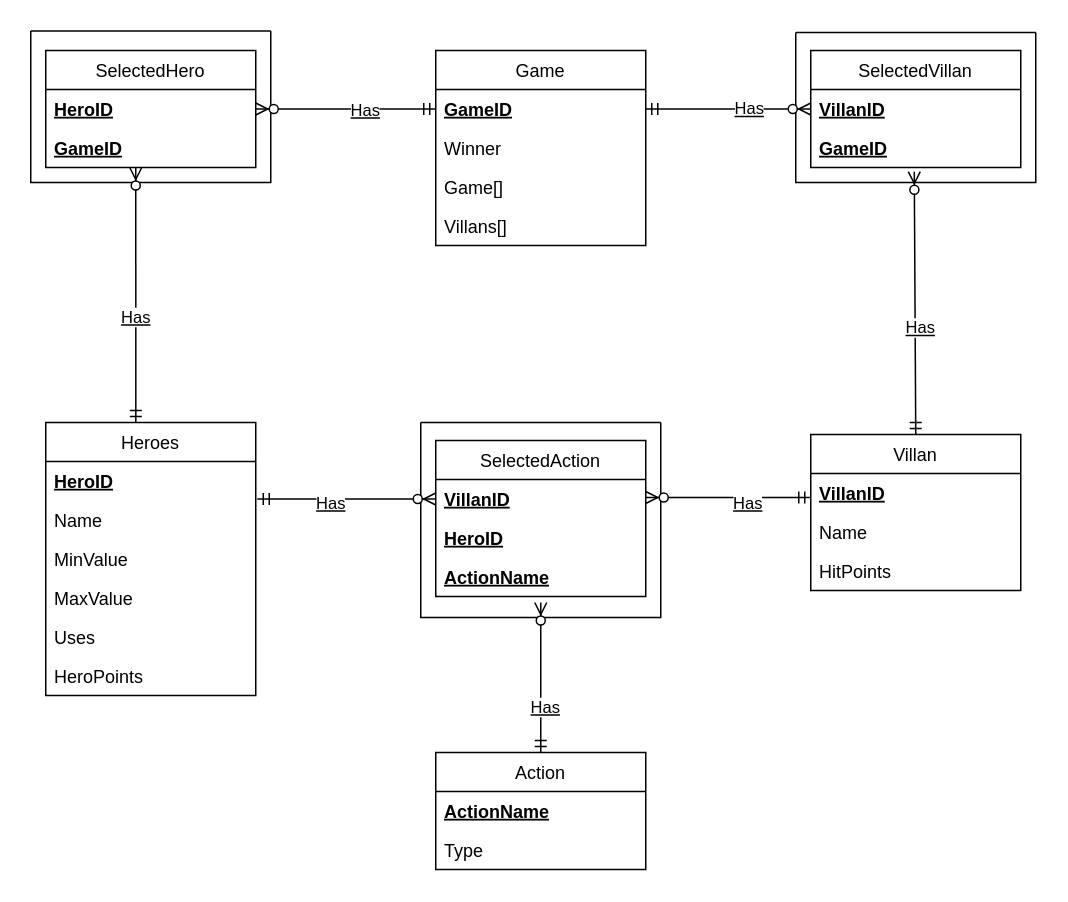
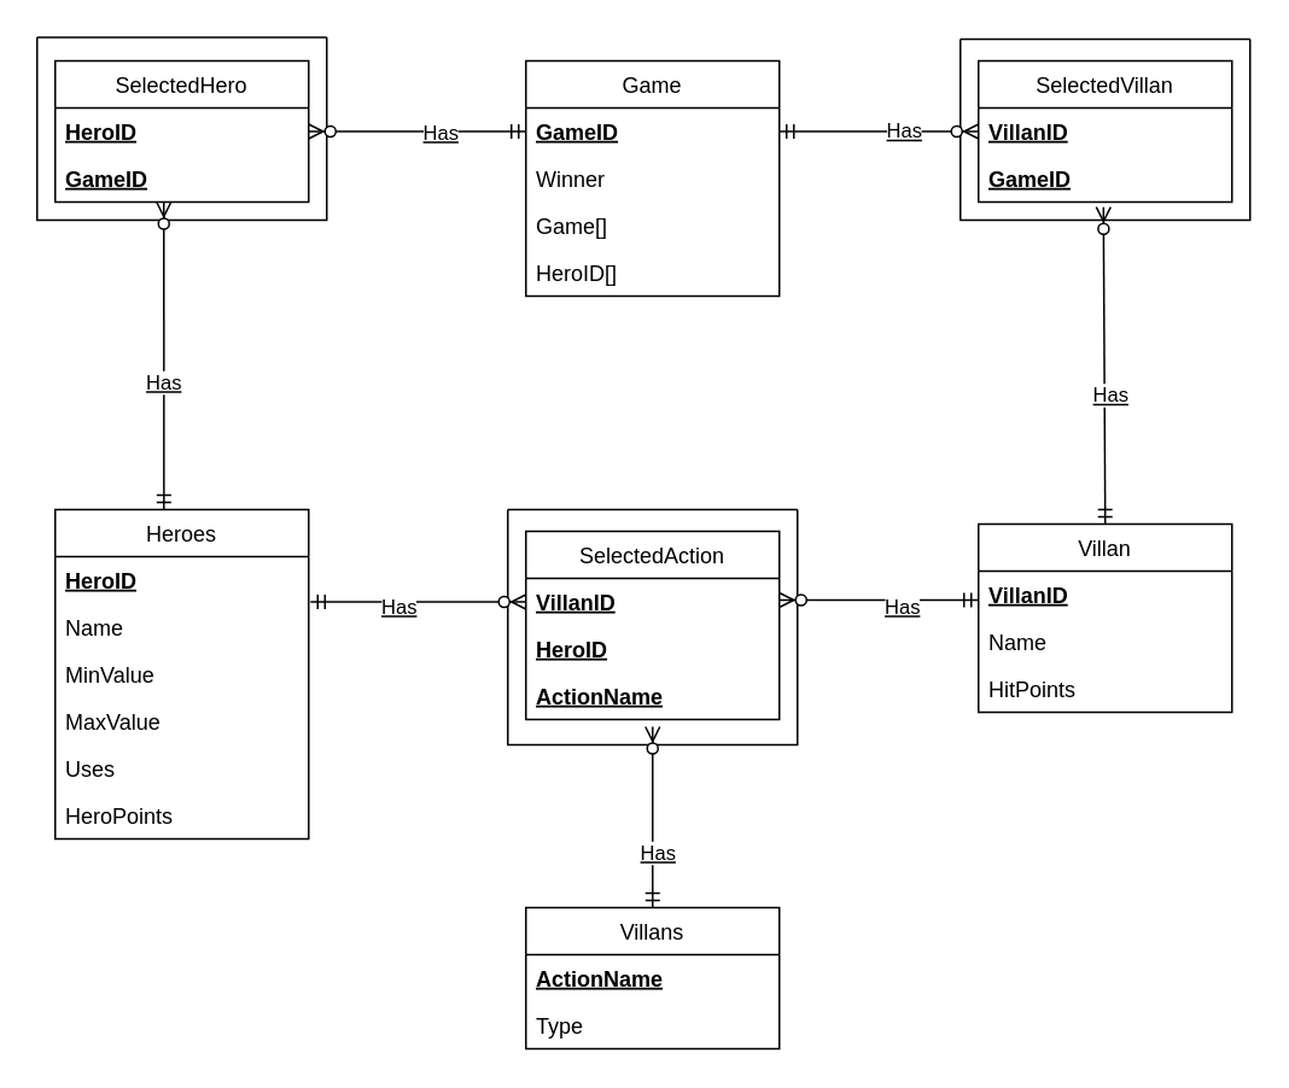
  <mxCell id="0" />
  <mxCell id="1" parent="0" />
  <mxCell id="2" value="Heroes" style="swimlane;fontStyle=0;childLayout=stackLayout;horizontal=1;startSize=26;horizontalStack=0;resizeParent=1;resizeParentMax=0;resizeLast=0;collapsible=1;marginBottom=0;verticalAlign=middle;" parent="1" vertex="1"><mxGeometry x="30" y="281" width="140" height="182" as="geometry" /></mxCell>
  <mxCell id="3" value="HeroID" style="text;strokeColor=none;fillColor=none;align=left;verticalAlign=top;spacingLeft=4;spacingRight=4;overflow=hidden;rotatable=0;points=[[0,0.5],[1,0.5]];portConstraint=eastwest;fontStyle=5;horizontal=1;" parent="2" vertex="1"><mxGeometry y="26" width="140" height="26" as="geometry" /></mxCell>
  <mxCell id="4" value="Name" style="text;strokeColor=none;fillColor=none;align=left;verticalAlign=top;spacingLeft=4;spacingRight=4;overflow=hidden;rotatable=0;points=[[0,0.5],[1,0.5]];portConstraint=eastwest;" parent="2" vertex="1"><mxGeometry y="52" width="140" height="26" as="geometry" /></mxCell>
  <mxCell id="5" value="MinValue" style="text;strokeColor=none;fillColor=none;align=left;verticalAlign=top;spacingLeft=4;spacingRight=4;overflow=hidden;rotatable=0;points=[[0,0.5],[1,0.5]];portConstraint=eastwest;" parent="2" vertex="1"><mxGeometry y="78" width="140" height="26" as="geometry" /></mxCell>
  <mxCell id="6" value="MaxValue" style="text;strokeColor=none;fillColor=none;align=left;verticalAlign=top;spacingLeft=4;spacingRight=4;overflow=hidden;rotatable=0;points=[[0,0.5],[1,0.5]];portConstraint=eastwest;" parent="2" vertex="1"><mxGeometry y="104" width="140" height="26" as="geometry" /></mxCell>
  <mxCell id="7" value="Uses" style="text;strokeColor=none;fillColor=none;align=left;verticalAlign=top;spacingLeft=4;spacingRight=4;overflow=hidden;rotatable=0;points=[[0,0.5],[1,0.5]];portConstraint=eastwest;" parent="2" vertex="1"><mxGeometry y="130" width="140" height="26" as="geometry" /></mxCell>
  <mxCell id="8" value="HeroPoints" style="text;strokeColor=none;fillColor=none;align=left;verticalAlign=top;spacingLeft=4;spacingRight=4;overflow=hidden;rotatable=0;points=[[0,0.5],[1,0.5]];portConstraint=eastwest;" parent="2" vertex="1"><mxGeometry y="156" width="140" height="26" as="geometry" /></mxCell>
  <mxCell id="9" value="Villan" style="swimlane;fontStyle=0;childLayout=stackLayout;horizontal=1;startSize=26;horizontalStack=0;resizeParent=1;resizeParentMax=0;resizeLast=0;collapsible=1;marginBottom=0;verticalAlign=middle;" parent="1" vertex="1"><mxGeometry x="540" y="289" width="140" height="104" as="geometry" /></mxCell>
  <mxCell id="10" value="VillanID" style="text;strokeColor=none;fillColor=none;align=left;verticalAlign=top;spacingLeft=4;spacingRight=4;overflow=hidden;rotatable=0;points=[[0,0.5],[1,0.5]];portConstraint=eastwest;fontStyle=5" parent="9" vertex="1"><mxGeometry y="26" width="140" height="26" as="geometry" /></mxCell>
  <mxCell id="11" value="Name" style="text;strokeColor=none;fillColor=none;align=left;verticalAlign=top;spacingLeft=4;spacingRight=4;overflow=hidden;rotatable=0;points=[[0,0.5],[1,0.5]];portConstraint=eastwest;" vertex="1" parent="9"><mxGeometry y="52" width="140" height="26" as="geometry" /></mxCell>
  <mxCell id="12" value="HitPoints" style="text;strokeColor=none;fillColor=none;align=left;verticalAlign=top;spacingLeft=4;spacingRight=4;overflow=hidden;rotatable=0;points=[[0,0.5],[1,0.5]];portConstraint=eastwest;" parent="9" vertex="1"><mxGeometry y="78" width="140" height="26" as="geometry" /></mxCell>
  <mxCell id="13" value="Game" style="swimlane;fontStyle=0;childLayout=stackLayout;horizontal=1;startSize=26;horizontalStack=0;resizeParent=1;resizeParentMax=0;resizeLast=0;collapsible=1;marginBottom=0;verticalAlign=middle;" parent="1" vertex="1"><mxGeometry x="290" y="33" width="140" height="130" as="geometry" /></mxCell>
  <mxCell id="14" value="GameID" style="text;strokeColor=none;fillColor=none;align=left;verticalAlign=top;spacingLeft=4;spacingRight=4;overflow=hidden;rotatable=0;points=[[0,0.5],[1,0.5]];portConstraint=eastwest;fontStyle=5" parent="13" vertex="1"><mxGeometry y="26" width="140" height="26" as="geometry" /></mxCell>
  <mxCell id="15" value="Winner" style="text;strokeColor=none;fillColor=none;align=left;verticalAlign=top;spacingLeft=4;spacingRight=4;overflow=hidden;rotatable=0;points=[[0,0.5],[1,0.5]];portConstraint=eastwest;" parent="13" vertex="1"><mxGeometry y="52" width="140" height="26" as="geometry" /></mxCell>
  <mxCell id="16" value="Game[]" style="text;strokeColor=none;fillColor=none;align=left;verticalAlign=top;spacingLeft=4;spacingRight=4;overflow=hidden;rotatable=0;points=[[0,0.5],[1,0.5]];portConstraint=eastwest;" parent="13" vertex="1"><mxGeometry y="78" width="140" height="26" as="geometry" /></mxCell>
- <mxCell id="17" value="Villans[]" style="text;strokeColor=none;fillColor=none;align=left;verticalAlign=top;spacingLeft=4;spacingRight=4;overflow=hidden;rotatable=0;points=[[0,0.5],[1,0.5]];portConstraint=eastwest;" parent="13" vertex="1"><mxGeometry y="104" width="140" height="26" as="geometry" /></mxCell>
- <mxCell id="18" value="Action" style="swimlane;fontStyle=0;childLayout=stackLayout;horizontal=1;startSize=26;horizontalStack=0;resizeParent=1;resizeParentMax=0;resizeLast=0;collapsible=1;marginBottom=0;verticalAlign=middle;" parent="1" vertex="1"><mxGeometry x="290" y="501" width="140" height="78" as="geometry" /></mxCell>
+ <mxCell id="17" value="HeroID[]" style="text;strokeColor=none;fillColor=none;align=left;verticalAlign=top;spacingLeft=4;spacingRight=4;overflow=hidden;rotatable=0;points=[[0,0.5],[1,0.5]];portConstraint=eastwest;" parent="13" vertex="1"><mxGeometry y="104" width="140" height="26" as="geometry" /></mxCell>
+ <mxCell id="18" value="Villans" style="swimlane;fontStyle=0;childLayout=stackLayout;horizontal=1;startSize=26;horizontalStack=0;resizeParent=1;resizeParentMax=0;resizeLast=0;collapsible=1;marginBottom=0;verticalAlign=middle;" parent="1" vertex="1"><mxGeometry x="290" y="501" width="140" height="78" as="geometry" /></mxCell>
  <mxCell id="19" value="ActionName" style="text;strokeColor=none;fillColor=none;align=left;verticalAlign=top;spacingLeft=4;spacingRight=4;overflow=hidden;rotatable=0;points=[[0,0.5],[1,0.5]];portConstraint=eastwest;fontStyle=5" parent="18" vertex="1"><mxGeometry y="26" width="140" height="26" as="geometry" /></mxCell>
  <mxCell id="20" value="Type" style="text;strokeColor=none;fillColor=none;align=left;verticalAlign=top;spacingLeft=4;spacingRight=4;overflow=hidden;rotatable=0;points=[[0,0.5],[1,0.5]];portConstraint=eastwest;" parent="18" vertex="1"><mxGeometry y="52" width="140" height="26" as="geometry" /></mxCell>
  <mxCell id="21" value="SelectedHero" style="swimlane;fontStyle=0;childLayout=stackLayout;horizontal=1;startSize=26;horizontalStack=0;resizeParent=1;resizeParentMax=0;resizeLast=0;collapsible=1;marginBottom=0;verticalAlign=middle;" parent="1" vertex="1"><mxGeometry x="30" y="33" width="140" height="78" as="geometry" /></mxCell>
  <mxCell id="22" value="HeroID" style="text;strokeColor=none;fillColor=none;align=left;verticalAlign=top;spacingLeft=4;spacingRight=4;overflow=hidden;rotatable=0;points=[[0,0.5],[1,0.5]];portConstraint=eastwest;fontStyle=5" parent="21" vertex="1"><mxGeometry y="26" width="140" height="26" as="geometry" /></mxCell>
  <mxCell id="23" value="GameID" style="text;strokeColor=none;fillColor=none;align=left;verticalAlign=top;spacingLeft=4;spacingRight=4;overflow=hidden;rotatable=0;points=[[0,0.5],[1,0.5]];portConstraint=eastwest;fontStyle=5" parent="21" vertex="1"><mxGeometry y="52" width="140" height="26" as="geometry" /></mxCell>
  <mxCell id="24" value="SelectedVillan" style="swimlane;fontStyle=0;childLayout=stackLayout;horizontal=1;startSize=26;horizontalStack=0;resizeParent=1;resizeParentMax=0;resizeLast=0;collapsible=1;marginBottom=0;verticalAlign=middle;" parent="1" vertex="1"><mxGeometry x="540" y="33" width="140" height="78" as="geometry" /></mxCell>
  <mxCell id="25" value="VillanID" style="text;strokeColor=none;fillColor=none;align=left;verticalAlign=top;spacingLeft=4;spacingRight=4;overflow=hidden;rotatable=0;points=[[0,0.5],[1,0.5]];portConstraint=eastwest;fontStyle=5" parent="24" vertex="1"><mxGeometry y="26" width="140" height="26" as="geometry" /></mxCell>
  <mxCell id="26" value="GameID" style="text;strokeColor=none;fillColor=none;align=left;verticalAlign=top;spacingLeft=4;spacingRight=4;overflow=hidden;rotatable=0;points=[[0,0.5],[1,0.5]];portConstraint=eastwest;fontStyle=5" parent="24" vertex="1"><mxGeometry y="52" width="140" height="26" as="geometry" /></mxCell>
  <mxCell id="27" value="" style="swimlane;startSize=0;verticalAlign=middle;" parent="1" vertex="1"><mxGeometry x="530" y="21" width="160" height="100" as="geometry" /></mxCell>
  <mxCell id="28" value="" style="swimlane;startSize=0;verticalAlign=middle;" parent="1" vertex="1"><mxGeometry x="20" y="20" width="160" height="101" as="geometry" /></mxCell>
  <mxCell id="29" value="SelectedAction" style="swimlane;fontStyle=0;childLayout=stackLayout;horizontal=1;startSize=26;horizontalStack=0;resizeParent=1;resizeParentMax=0;resizeLast=0;collapsible=1;marginBottom=0;verticalAlign=middle;" parent="1" vertex="1"><mxGeometry x="290" y="293" width="140" height="104" as="geometry" /></mxCell>
  <mxCell id="30" value="VillanID" style="text;strokeColor=none;fillColor=none;align=left;verticalAlign=top;spacingLeft=4;spacingRight=4;overflow=hidden;rotatable=0;points=[[0,0.5],[1,0.5]];portConstraint=eastwest;fontStyle=5" parent="29" vertex="1"><mxGeometry y="26" width="140" height="26" as="geometry" /></mxCell>
  <mxCell id="31" value="HeroID" style="text;strokeColor=none;fillColor=none;align=left;verticalAlign=top;spacingLeft=4;spacingRight=4;overflow=hidden;rotatable=0;points=[[0,0.5],[1,0.5]];portConstraint=eastwest;fontStyle=5" parent="29" vertex="1"><mxGeometry y="52" width="140" height="26" as="geometry" /></mxCell>
  <mxCell id="32" value="ActionName" style="text;strokeColor=none;fillColor=none;align=left;verticalAlign=top;spacingLeft=4;spacingRight=4;overflow=hidden;rotatable=0;points=[[0,0.5],[1,0.5]];portConstraint=eastwest;fontStyle=5" parent="29" vertex="1"><mxGeometry y="78" width="140" height="26" as="geometry" /></mxCell>
  <mxCell id="33" value="" style="swimlane;startSize=0;verticalAlign=middle;" parent="1" vertex="1"><mxGeometry x="280" y="281" width="160" height="130" as="geometry" /></mxCell>
  <mxCell id="34" value="" style="fontSize=12;html=1;endArrow=ERzeroToMany;startArrow=ERmandOne;exitX=0.5;exitY=0;exitDx=0;exitDy=0;entryX=0.5;entryY=1.154;entryDx=0;entryDy=0;entryPerimeter=0;" parent="1" source="18" target="32" edge="1"><mxGeometry width="100" height="100" relative="1" as="geometry"><mxPoint x="150" y="579" as="sourcePoint" /><mxPoint x="250" y="479" as="targetPoint" /></mxGeometry></mxCell>
  <mxCell id="35" value="&lt;u&gt;Has&lt;/u&gt;" style="edgeLabel;html=1;align=center;verticalAlign=middle;resizable=0;points=[];" parent="34" vertex="1" connectable="0"><mxGeometry x="-0.384" y="-2" relative="1" as="geometry"><mxPoint as="offset" /></mxGeometry></mxCell>
  <mxCell id="36" value="" style="fontSize=12;html=1;endArrow=ERzeroToMany;startArrow=ERmandOne;entryX=0;entryY=0.5;entryDx=0;entryDy=0;" parent="1" target="30" edge="1"><mxGeometry width="100" height="100" relative="1" as="geometry"><mxPoint x="171" y="332" as="sourcePoint" /><mxPoint x="210" y="231.004" as="targetPoint" /></mxGeometry></mxCell>
  <mxCell id="37" value="&lt;u&gt;Has&lt;/u&gt;" style="edgeLabel;html=1;align=center;verticalAlign=middle;resizable=0;points=[];" parent="36" vertex="1" connectable="0"><mxGeometry x="-0.19" y="-2" relative="1" as="geometry"><mxPoint as="offset" /></mxGeometry></mxCell>
  <mxCell id="38" value="" style="fontSize=12;html=1;endArrow=ERzeroToMany;startArrow=ERmandOne;" parent="1" edge="1"><mxGeometry width="100" height="100" relative="1" as="geometry"><mxPoint x="540" y="331" as="sourcePoint" /><mxPoint x="430" y="331" as="targetPoint" /></mxGeometry></mxCell>
  <mxCell id="39" value="&lt;u&gt;Has&lt;/u&gt;" style="edgeLabel;html=1;align=center;verticalAlign=middle;resizable=0;points=[];" parent="38" vertex="1" connectable="0"><mxGeometry x="-0.222" y="3" relative="1" as="geometry"><mxPoint as="offset" /></mxGeometry></mxCell>
  <mxCell id="40" value="" style="fontSize=12;html=1;endArrow=ERzeroToMany;startArrow=ERmandOne;entryX=0.493;entryY=1.107;entryDx=0;entryDy=0;entryPerimeter=0;exitX=0.5;exitY=0;exitDx=0;exitDy=0;" parent="1" source="9" target="26" edge="1"><mxGeometry width="100" height="100" relative="1" as="geometry"><mxPoint x="590" y="231" as="sourcePoint" /><mxPoint x="480" y="231" as="targetPoint" /></mxGeometry></mxCell>
  <mxCell id="41" value="&lt;u&gt;Has&lt;/u&gt;" style="edgeLabel;html=1;align=center;verticalAlign=middle;resizable=0;points=[];" parent="40" vertex="1" connectable="0"><mxGeometry x="-0.191" y="-3" relative="1" as="geometry"><mxPoint as="offset" /></mxGeometry></mxCell>
  <mxCell id="42" value="" style="fontSize=12;html=1;endArrow=ERzeroToMany;startArrow=ERmandOne;exitX=0.429;exitY=0;exitDx=0;exitDy=0;exitPerimeter=0;" parent="1" source="2" edge="1"><mxGeometry width="100" height="100" relative="1" as="geometry"><mxPoint x="90.98" y="256.22" as="sourcePoint" /><mxPoint x="90" y="111" as="targetPoint" /></mxGeometry></mxCell>
  <mxCell id="43" value="&lt;u&gt;Has&lt;/u&gt;" style="edgeLabel;html=1;align=center;verticalAlign=middle;resizable=0;points=[];" parent="42" vertex="1" connectable="0"><mxGeometry x="-0.166" y="1" relative="1" as="geometry"><mxPoint as="offset" /></mxGeometry></mxCell>
  <mxCell id="44" value="" style="fontSize=12;html=1;endArrow=ERzeroToMany;startArrow=ERmandOne;exitX=0;exitY=0.5;exitDx=0;exitDy=0;entryX=1;entryY=0.5;entryDx=0;entryDy=0;" parent="1" source="14" target="22" edge="1"><mxGeometry width="100" height="100" relative="1" as="geometry"><mxPoint x="300" y="-59" as="sourcePoint" /><mxPoint x="210" y="-59" as="targetPoint" /></mxGeometry></mxCell>
  <mxCell id="45" value="&lt;u&gt;Has&lt;/u&gt;" style="edgeLabel;html=1;align=center;verticalAlign=middle;resizable=0;points=[];" parent="44" vertex="1" connectable="0"><mxGeometry x="-0.194" relative="1" as="geometry"><mxPoint as="offset" /></mxGeometry></mxCell>
  <mxCell id="46" value="" style="fontSize=12;html=1;endArrow=ERzeroToMany;startArrow=ERmandOne;entryX=0;entryY=0.5;entryDx=0;entryDy=0;exitX=1;exitY=0.5;exitDx=0;exitDy=0;" parent="1" source="14" target="25" edge="1"><mxGeometry width="100" height="100" relative="1" as="geometry"><mxPoint x="360" y="-59" as="sourcePoint" /><mxPoint x="359.02" y="-234.218" as="targetPoint" /></mxGeometry></mxCell>
  <mxCell id="47" value="&lt;u&gt;Has&lt;/u&gt;" style="edgeLabel;html=1;align=center;verticalAlign=middle;resizable=0;points=[];" parent="46" vertex="1" connectable="0"><mxGeometry x="0.23" y="1" relative="1" as="geometry"><mxPoint as="offset" /></mxGeometry></mxCell>
